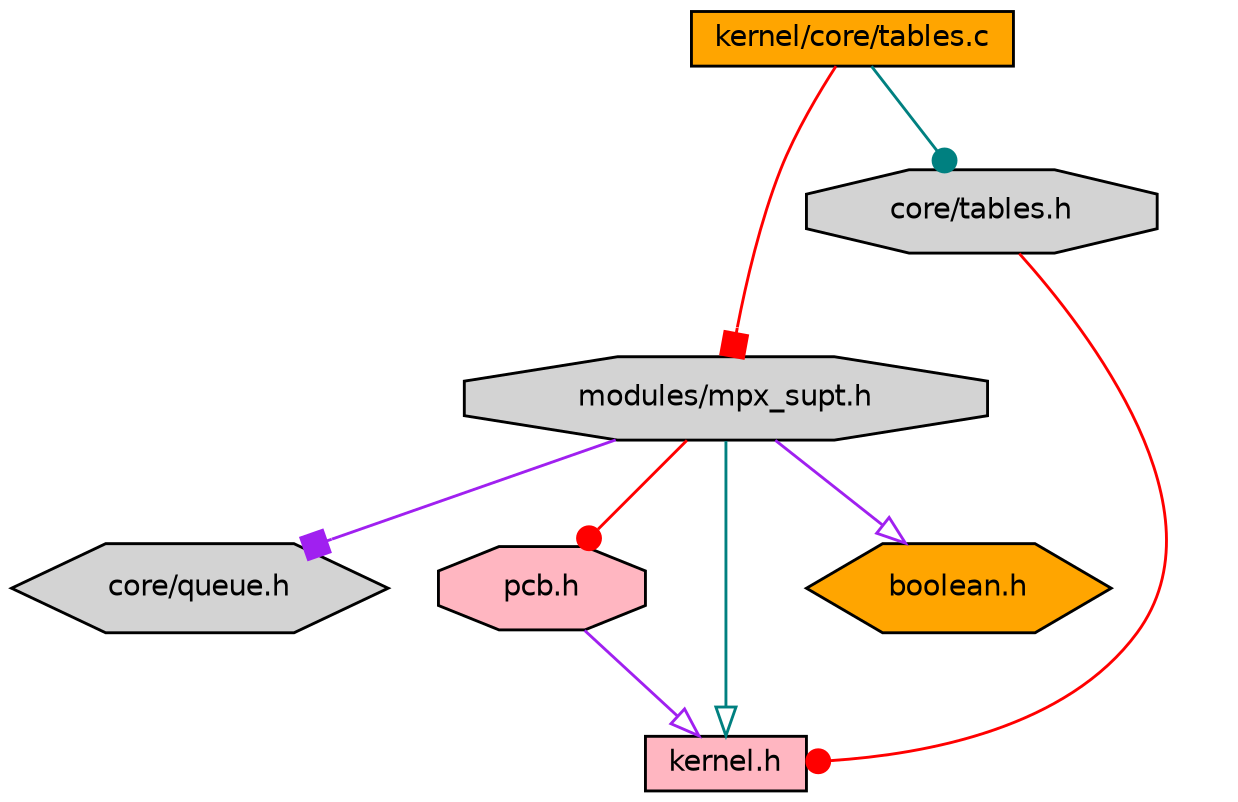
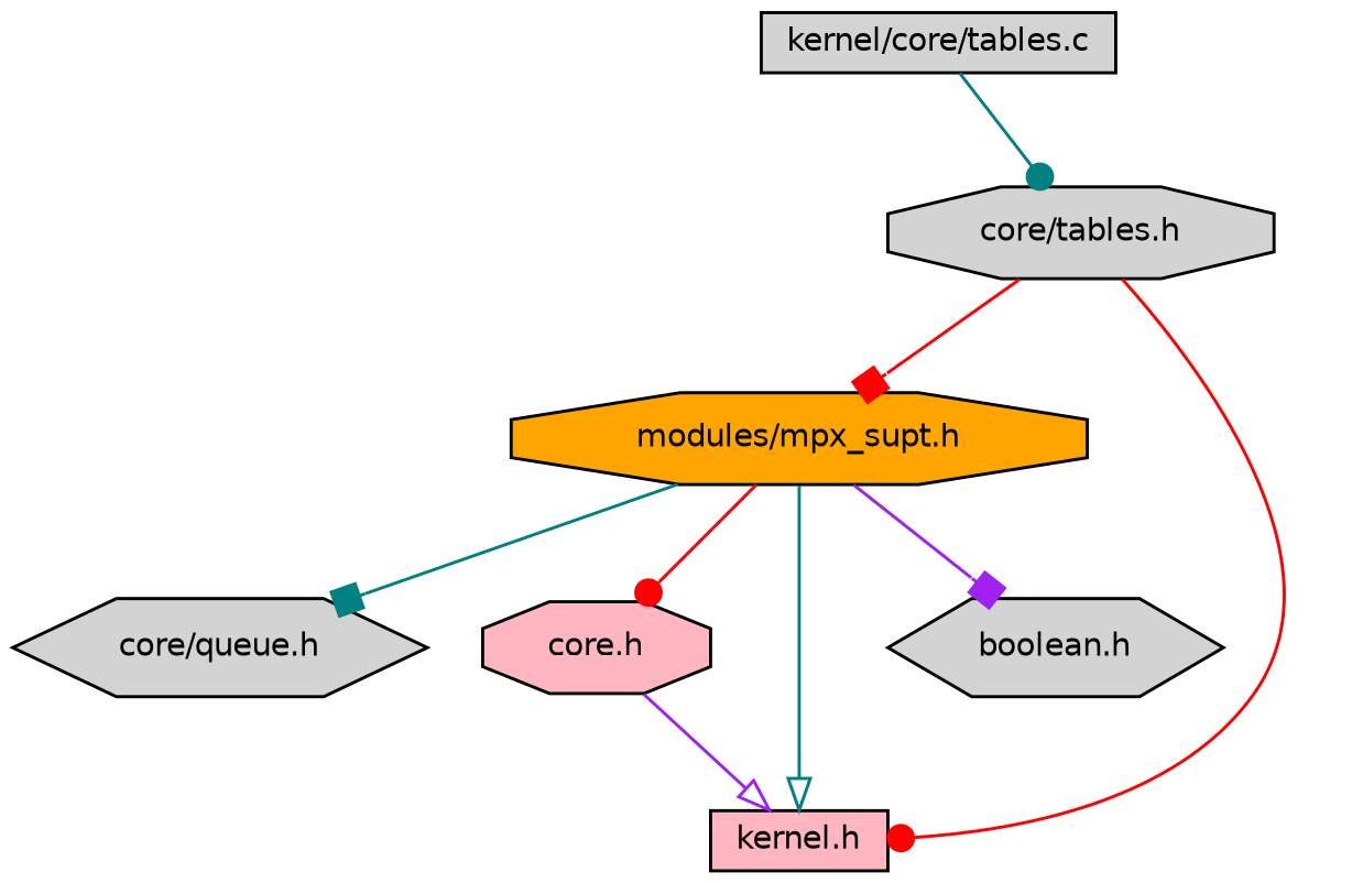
  digraph {
    node [color=black fillcolor=lightgrey fontname=Helvetica fontsize=10 shape=octagon style=filled]
    edge [arrowhead=dot color=red fontname=Helvetica fontsize=10 labelfontname=Helvetica labelfontsize=10 style=solid]
-   n1 [fillcolor=orange fontcolor=black height=0.2 label="kernel/core/tables.c" shape=box width=0.4]
-   n2 [height=0.2 label="modules/mpx_supt.h" width=0.4]
+   n1 [fontcolor=black height=0.2 label="kernel/core/tables.c" shape=box width=0.4]
+   n2 [fillcolor=orange height=0.2 label="modules/mpx_supt.h" width=0.4]
    n3 [height=0.2 label="core/tables.h" width=0.4]
    n4 [height=0.2 label="core/queue.h" shape=hexagon width=0.4]
-   n5 [fillcolor=lightpink height=0.2 label="pcb.h" width=0.4]
+   n5 [fillcolor=lightpink height=0.2 label="core.h" width=0.4]
    n6 [fillcolor=lightpink height=0.2 label="kernel.h" shape=box width=0.4]
-   n7 [fillcolor=orange height=0.2 label="boolean.h" shape=hexagon width=0.4]
-   n1 -> n2 [arrowhead=box]
+   n7 [height=0.2 label="boolean.h" shape=hexagon width=0.4]
+   n3 -> n2 [arrowhead=box]
    n1 -> n3 [color=teal]
-   n2 -> n4 [arrowhead=box color=purple]
+   n2 -> n4 [arrowhead=box color=teal]
    n2 -> n5
    n2 -> n6 [arrowhead=onormal color=teal]
-   n2 -> n7 [arrowhead=onormal color=purple]
+   n2 -> n7 [arrowhead=box color=purple]
    n3 -> n6
    n5 -> n6 [arrowhead=onormal color=purple]
  }
